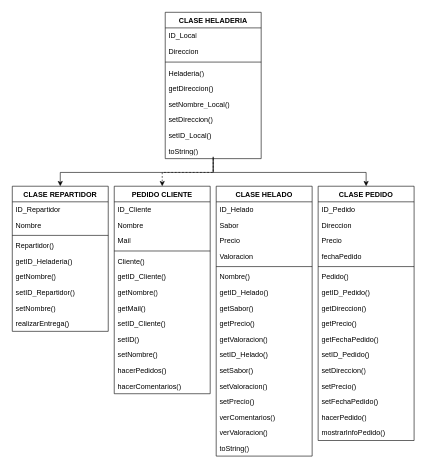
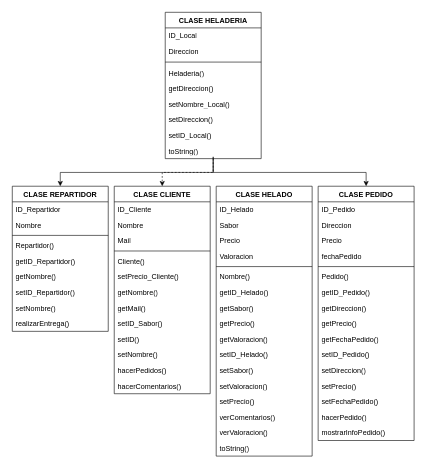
  <mxCell id="0" />
  <mxCell id="1" parent="0" />
  <mxCell id="2" style="edgeStyle=orthogonalEdgeStyle;rounded=0;orthogonalLoop=1;jettySize=auto;html=1;entryX=0.5;entryY=0;entryDx=0;entryDy=0;" edge="1" parent="1" target="64"><mxGeometry relative="1" as="geometry"><mxPoint x="355" y="261" as="sourcePoint" /><mxPoint x="100" y="307" as="targetPoint" /><Array as="points"><mxPoint x="355" y="287" /><mxPoint x="100" y="287" /></Array></mxGeometry></mxCell>
  <mxCell id="3" style="edgeStyle=orthogonalEdgeStyle;rounded=0;orthogonalLoop=1;jettySize=auto;html=1;dashed=1;" edge="1" parent="1" source="5" target="15"><mxGeometry relative="1" as="geometry" /></mxCell>
  <mxCell id="4" style="edgeStyle=orthogonalEdgeStyle;rounded=0;orthogonalLoop=1;jettySize=auto;html=1;entryX=0.5;entryY=0;entryDx=0;entryDy=0;" edge="1" parent="1" target="47"><mxGeometry relative="1" as="geometry"><mxPoint x="355" y="261" as="sourcePoint" /><mxPoint x="610" y="307" as="targetPoint" /><Array as="points"><mxPoint x="355" y="287" /><mxPoint x="610" y="287" /></Array></mxGeometry></mxCell>
  <mxCell id="5" value="CLASE HELADERIA" style="swimlane;fontStyle=1;align=center;verticalAlign=top;childLayout=stackLayout;horizontal=1;startSize=26;horizontalStack=0;resizeParent=1;resizeParentMax=0;resizeLast=0;collapsible=1;marginBottom=0;whiteSpace=wrap;html=1;" vertex="1" parent="1"><mxGeometry x="275" y="20" width="160" height="244" as="geometry"><mxRectangle x="120" y="106" width="150" height="30" as="alternateBounds" /></mxGeometry></mxCell>
  <mxCell id="6" value="ID_Local" style="text;strokeColor=none;fillColor=none;align=left;verticalAlign=top;spacingLeft=4;spacingRight=4;overflow=hidden;rotatable=0;points=[[0,0.5],[1,0.5]];portConstraint=eastwest;whiteSpace=wrap;html=1;" vertex="1" parent="5"><mxGeometry y="26" width="160" height="26" as="geometry" /></mxCell>
  <mxCell id="7" value="Direccion" style="text;strokeColor=none;fillColor=none;align=left;verticalAlign=top;spacingLeft=4;spacingRight=4;overflow=hidden;rotatable=0;points=[[0,0.5],[1,0.5]];portConstraint=eastwest;whiteSpace=wrap;html=1;" vertex="1" parent="5"><mxGeometry y="52" width="160" height="26" as="geometry" /></mxCell>
  <mxCell id="8" value="" style="line;strokeWidth=1;fillColor=none;align=left;verticalAlign=middle;spacingTop=-1;spacingLeft=3;spacingRight=3;rotatable=0;labelPosition=right;points=[];portConstraint=eastwest;strokeColor=inherit;" vertex="1" parent="5"><mxGeometry y="78" width="160" height="10" as="geometry" /></mxCell>
  <mxCell id="9" value="Heladeria()" style="text;strokeColor=none;fillColor=none;align=left;verticalAlign=top;spacingLeft=4;spacingRight=4;overflow=hidden;rotatable=0;points=[[0,0.5],[1,0.5]];portConstraint=eastwest;whiteSpace=wrap;html=1;" vertex="1" parent="5"><mxGeometry y="88" width="160" height="26" as="geometry" /></mxCell>
  <mxCell id="10" value="getDireccion()" style="text;strokeColor=none;fillColor=none;align=left;verticalAlign=top;spacingLeft=4;spacingRight=4;overflow=hidden;rotatable=0;points=[[0,0.5],[1,0.5]];portConstraint=eastwest;whiteSpace=wrap;html=1;" vertex="1" parent="5"><mxGeometry y="114" width="160" height="26" as="geometry" /></mxCell>
  <mxCell id="11" value="setNombre_Local()" style="text;strokeColor=none;fillColor=none;align=left;verticalAlign=top;spacingLeft=4;spacingRight=4;overflow=hidden;rotatable=0;points=[[0,0.5],[1,0.5]];portConstraint=eastwest;whiteSpace=wrap;html=1;" vertex="1" parent="5"><mxGeometry y="140" width="160" height="26" as="geometry" /></mxCell>
  <mxCell id="12" value="setDireccion()" style="text;strokeColor=none;fillColor=none;align=left;verticalAlign=top;spacingLeft=4;spacingRight=4;overflow=hidden;rotatable=0;points=[[0,0.5],[1,0.5]];portConstraint=eastwest;whiteSpace=wrap;html=1;" vertex="1" parent="5"><mxGeometry y="166" width="160" height="26" as="geometry" /></mxCell>
  <mxCell id="13" value="setID_Local()" style="text;strokeColor=none;fillColor=none;align=left;verticalAlign=top;spacingLeft=4;spacingRight=4;overflow=hidden;rotatable=0;points=[[0,0.5],[1,0.5]];portConstraint=eastwest;whiteSpace=wrap;html=1;" vertex="1" parent="5"><mxGeometry y="192" width="160" height="26" as="geometry" /></mxCell>
  <mxCell id="14" value="toString()" style="text;strokeColor=none;fillColor=none;align=left;verticalAlign=top;spacingLeft=4;spacingRight=4;overflow=hidden;rotatable=0;points=[[0,0.5],[1,0.5]];portConstraint=eastwest;whiteSpace=wrap;html=1;" vertex="1" parent="5"><mxGeometry y="218" width="160" height="26" as="geometry" /></mxCell>
- <mxCell id="15" value="PEDIDO CLIENTE" style="swimlane;fontStyle=1;align=center;verticalAlign=top;childLayout=stackLayout;horizontal=1;startSize=26;horizontalStack=0;resizeParent=1;resizeParentMax=0;resizeLast=0;collapsible=1;marginBottom=0;whiteSpace=wrap;html=1;" vertex="1" parent="1"><mxGeometry x="190" y="310" width="160" height="346" as="geometry"><mxRectangle x="50" y="320" width="130" height="30" as="alternateBounds" /></mxGeometry></mxCell>
+ <mxCell id="15" value="CLASE CLIENTE" style="swimlane;fontStyle=1;align=center;verticalAlign=top;childLayout=stackLayout;horizontal=1;startSize=26;horizontalStack=0;resizeParent=1;resizeParentMax=0;resizeLast=0;collapsible=1;marginBottom=0;whiteSpace=wrap;html=1;" vertex="1" parent="1"><mxGeometry x="190" y="310" width="160" height="346" as="geometry"><mxRectangle x="50" y="320" width="130" height="30" as="alternateBounds" /></mxGeometry></mxCell>
  <mxCell id="16" value="ID_Cliente" style="text;strokeColor=none;fillColor=none;align=left;verticalAlign=top;spacingLeft=4;spacingRight=4;overflow=hidden;rotatable=0;points=[[0,0.5],[1,0.5]];portConstraint=eastwest;whiteSpace=wrap;html=1;" vertex="1" parent="15"><mxGeometry y="26" width="160" height="26" as="geometry" /></mxCell>
  <mxCell id="17" value="Nombre" style="text;strokeColor=none;fillColor=none;align=left;verticalAlign=top;spacingLeft=4;spacingRight=4;overflow=hidden;rotatable=0;points=[[0,0.5],[1,0.5]];portConstraint=eastwest;whiteSpace=wrap;html=1;" vertex="1" parent="15"><mxGeometry y="52" width="160" height="26" as="geometry" /></mxCell>
  <mxCell id="18" value="Mail" style="text;strokeColor=none;fillColor=none;align=left;verticalAlign=top;spacingLeft=4;spacingRight=4;overflow=hidden;rotatable=0;points=[[0,0.5],[1,0.5]];portConstraint=eastwest;whiteSpace=wrap;html=1;" vertex="1" parent="15"><mxGeometry y="78" width="160" height="26" as="geometry" /></mxCell>
  <mxCell id="19" value="" style="line;strokeWidth=1;fillColor=none;align=left;verticalAlign=middle;spacingTop=-1;spacingLeft=3;spacingRight=3;rotatable=0;labelPosition=right;points=[];portConstraint=eastwest;strokeColor=inherit;" vertex="1" parent="15"><mxGeometry y="104" width="160" height="8" as="geometry" /></mxCell>
  <mxCell id="20" value="Cliente()" style="text;strokeColor=none;fillColor=none;align=left;verticalAlign=top;spacingLeft=4;spacingRight=4;overflow=hidden;rotatable=0;points=[[0,0.5],[1,0.5]];portConstraint=eastwest;whiteSpace=wrap;html=1;" vertex="1" parent="15"><mxGeometry y="112" width="160" height="26" as="geometry" /></mxCell>
- <mxCell id="21" value="getID_Cliente()" style="text;strokeColor=none;fillColor=none;align=left;verticalAlign=top;spacingLeft=4;spacingRight=4;overflow=hidden;rotatable=0;points=[[0,0.5],[1,0.5]];portConstraint=eastwest;whiteSpace=wrap;html=1;" vertex="1" parent="15"><mxGeometry y="138" width="160" height="26" as="geometry" /></mxCell>
+ <mxCell id="21" value="setPrecio_Cliente()" style="text;strokeColor=none;fillColor=none;align=left;verticalAlign=top;spacingLeft=4;spacingRight=4;overflow=hidden;rotatable=0;points=[[0,0.5],[1,0.5]];portConstraint=eastwest;whiteSpace=wrap;html=1;" vertex="1" parent="15"><mxGeometry y="138" width="160" height="26" as="geometry" /></mxCell>
  <mxCell id="22" value="getNombre()" style="text;strokeColor=none;fillColor=none;align=left;verticalAlign=top;spacingLeft=4;spacingRight=4;overflow=hidden;rotatable=0;points=[[0,0.5],[1,0.5]];portConstraint=eastwest;whiteSpace=wrap;html=1;" vertex="1" parent="15"><mxGeometry y="164" width="160" height="26" as="geometry" /></mxCell>
  <mxCell id="23" value="getMail()" style="text;strokeColor=none;fillColor=none;align=left;verticalAlign=top;spacingLeft=4;spacingRight=4;overflow=hidden;rotatable=0;points=[[0,0.5],[1,0.5]];portConstraint=eastwest;whiteSpace=wrap;html=1;" vertex="1" parent="15"><mxGeometry y="190" width="160" height="26" as="geometry" /></mxCell>
- <mxCell id="24" value="setID_Cliente()" style="text;strokeColor=none;fillColor=none;align=left;verticalAlign=top;spacingLeft=4;spacingRight=4;overflow=hidden;rotatable=0;points=[[0,0.5],[1,0.5]];portConstraint=eastwest;whiteSpace=wrap;html=1;" vertex="1" parent="15"><mxGeometry y="216" width="160" height="26" as="geometry" /></mxCell>
+ <mxCell id="24" value="setID_Sabor()" style="text;strokeColor=none;fillColor=none;align=left;verticalAlign=top;spacingLeft=4;spacingRight=4;overflow=hidden;rotatable=0;points=[[0,0.5],[1,0.5]];portConstraint=eastwest;whiteSpace=wrap;html=1;" vertex="1" parent="15"><mxGeometry y="216" width="160" height="26" as="geometry" /></mxCell>
  <mxCell id="25" value="setID()" style="text;strokeColor=none;fillColor=none;align=left;verticalAlign=top;spacingLeft=4;spacingRight=4;overflow=hidden;rotatable=0;points=[[0,0.5],[1,0.5]];portConstraint=eastwest;whiteSpace=wrap;html=1;" vertex="1" parent="15"><mxGeometry y="242" width="160" height="26" as="geometry" /></mxCell>
  <mxCell id="26" value="setNombre()" style="text;strokeColor=none;fillColor=none;align=left;verticalAlign=top;spacingLeft=4;spacingRight=4;overflow=hidden;rotatable=0;points=[[0,0.5],[1,0.5]];portConstraint=eastwest;whiteSpace=wrap;html=1;" vertex="1" parent="15"><mxGeometry y="268" width="160" height="26" as="geometry" /></mxCell>
  <mxCell id="27" value="hacerPedidos()" style="text;strokeColor=none;fillColor=none;align=left;verticalAlign=top;spacingLeft=4;spacingRight=4;overflow=hidden;rotatable=0;points=[[0,0.5],[1,0.5]];portConstraint=eastwest;whiteSpace=wrap;html=1;" vertex="1" parent="15"><mxGeometry y="294" width="160" height="26" as="geometry" /></mxCell>
  <mxCell id="28" value="hacerComentarios()" style="text;strokeColor=none;fillColor=none;align=left;verticalAlign=top;spacingLeft=4;spacingRight=4;overflow=hidden;rotatable=0;points=[[0,0.5],[1,0.5]];portConstraint=eastwest;whiteSpace=wrap;html=1;" vertex="1" parent="15"><mxGeometry y="320" width="160" height="26" as="geometry" /></mxCell>
  <mxCell id="29" value="CLASE HELADO" style="swimlane;fontStyle=1;align=center;verticalAlign=top;childLayout=stackLayout;horizontal=1;startSize=26;horizontalStack=0;resizeParent=1;resizeParentMax=0;resizeLast=0;collapsible=1;marginBottom=0;whiteSpace=wrap;html=1;" vertex="1" parent="1"><mxGeometry x="360" y="310" width="160" height="450" as="geometry" /></mxCell>
  <mxCell id="30" value="ID_Helado" style="text;strokeColor=none;fillColor=none;align=left;verticalAlign=top;spacingLeft=4;spacingRight=4;overflow=hidden;rotatable=0;points=[[0,0.5],[1,0.5]];portConstraint=eastwest;whiteSpace=wrap;html=1;" vertex="1" parent="29"><mxGeometry y="26" width="160" height="26" as="geometry" /></mxCell>
  <mxCell id="31" value="Sabor" style="text;strokeColor=none;fillColor=none;align=left;verticalAlign=top;spacingLeft=4;spacingRight=4;overflow=hidden;rotatable=0;points=[[0,0.5],[1,0.5]];portConstraint=eastwest;whiteSpace=wrap;html=1;" vertex="1" parent="29"><mxGeometry y="52" width="160" height="26" as="geometry" /></mxCell>
  <mxCell id="32" value="Precio" style="text;strokeColor=none;fillColor=none;align=left;verticalAlign=top;spacingLeft=4;spacingRight=4;overflow=hidden;rotatable=0;points=[[0,0.5],[1,0.5]];portConstraint=eastwest;whiteSpace=wrap;html=1;" vertex="1" parent="29"><mxGeometry y="78" width="160" height="26" as="geometry" /></mxCell>
  <mxCell id="33" value="Valoracion" style="text;strokeColor=none;fillColor=none;align=left;verticalAlign=top;spacingLeft=4;spacingRight=4;overflow=hidden;rotatable=0;points=[[0,0.5],[1,0.5]];portConstraint=eastwest;whiteSpace=wrap;html=1;" vertex="1" parent="29"><mxGeometry y="104" width="160" height="26" as="geometry" /></mxCell>
  <mxCell id="34" value="" style="line;strokeWidth=1;fillColor=none;align=left;verticalAlign=middle;spacingTop=-1;spacingLeft=3;spacingRight=3;rotatable=0;labelPosition=right;points=[];portConstraint=eastwest;strokeColor=inherit;" vertex="1" parent="29"><mxGeometry y="130" width="160" height="8" as="geometry" /></mxCell>
  <mxCell id="35" value="Nombre()" style="text;strokeColor=none;fillColor=none;align=left;verticalAlign=top;spacingLeft=4;spacingRight=4;overflow=hidden;rotatable=0;points=[[0,0.5],[1,0.5]];portConstraint=eastwest;whiteSpace=wrap;html=1;" vertex="1" parent="29"><mxGeometry y="138" width="160" height="26" as="geometry" /></mxCell>
  <mxCell id="36" value="getID_Helado()" style="text;strokeColor=none;fillColor=none;align=left;verticalAlign=top;spacingLeft=4;spacingRight=4;overflow=hidden;rotatable=0;points=[[0,0.5],[1,0.5]];portConstraint=eastwest;whiteSpace=wrap;html=1;" vertex="1" parent="29"><mxGeometry y="164" width="160" height="26" as="geometry" /></mxCell>
  <mxCell id="37" value="getSabor()" style="text;strokeColor=none;fillColor=none;align=left;verticalAlign=top;spacingLeft=4;spacingRight=4;overflow=hidden;rotatable=0;points=[[0,0.5],[1,0.5]];portConstraint=eastwest;whiteSpace=wrap;html=1;" vertex="1" parent="29"><mxGeometry y="190" width="160" height="26" as="geometry" /></mxCell>
  <mxCell id="38" value="getPrecio()" style="text;strokeColor=none;fillColor=none;align=left;verticalAlign=top;spacingLeft=4;spacingRight=4;overflow=hidden;rotatable=0;points=[[0,0.5],[1,0.5]];portConstraint=eastwest;whiteSpace=wrap;html=1;" vertex="1" parent="29"><mxGeometry y="216" width="160" height="26" as="geometry" /></mxCell>
  <mxCell id="39" value="getValoracion()" style="text;strokeColor=none;fillColor=none;align=left;verticalAlign=top;spacingLeft=4;spacingRight=4;overflow=hidden;rotatable=0;points=[[0,0.5],[1,0.5]];portConstraint=eastwest;whiteSpace=wrap;html=1;" vertex="1" parent="29"><mxGeometry y="242" width="160" height="26" as="geometry" /></mxCell>
  <mxCell id="40" value="setID_Helado()" style="text;strokeColor=none;fillColor=none;align=left;verticalAlign=top;spacingLeft=4;spacingRight=4;overflow=hidden;rotatable=0;points=[[0,0.5],[1,0.5]];portConstraint=eastwest;whiteSpace=wrap;html=1;" vertex="1" parent="29"><mxGeometry y="268" width="160" height="26" as="geometry" /></mxCell>
  <mxCell id="41" value="setSabor()" style="text;strokeColor=none;fillColor=none;align=left;verticalAlign=top;spacingLeft=4;spacingRight=4;overflow=hidden;rotatable=0;points=[[0,0.5],[1,0.5]];portConstraint=eastwest;whiteSpace=wrap;html=1;" vertex="1" parent="29"><mxGeometry y="294" width="160" height="26" as="geometry" /></mxCell>
  <mxCell id="42" value="setValoracion()" style="text;strokeColor=none;fillColor=none;align=left;verticalAlign=top;spacingLeft=4;spacingRight=4;overflow=hidden;rotatable=0;points=[[0,0.5],[1,0.5]];portConstraint=eastwest;whiteSpace=wrap;html=1;" vertex="1" parent="29"><mxGeometry y="320" width="160" height="26" as="geometry" /></mxCell>
  <mxCell id="43" value="setPrecio()" style="text;strokeColor=none;fillColor=none;align=left;verticalAlign=top;spacingLeft=4;spacingRight=4;overflow=hidden;rotatable=0;points=[[0,0.5],[1,0.5]];portConstraint=eastwest;whiteSpace=wrap;html=1;" vertex="1" parent="29"><mxGeometry y="346" width="160" height="26" as="geometry" /></mxCell>
  <mxCell id="44" value="verComentarios()" style="text;strokeColor=none;fillColor=none;align=left;verticalAlign=top;spacingLeft=4;spacingRight=4;overflow=hidden;rotatable=0;points=[[0,0.5],[1,0.5]];portConstraint=eastwest;whiteSpace=wrap;html=1;" vertex="1" parent="29"><mxGeometry y="372" width="160" height="26" as="geometry" /></mxCell>
  <mxCell id="45" value="verValoracion()" style="text;strokeColor=none;fillColor=none;align=left;verticalAlign=top;spacingLeft=4;spacingRight=4;overflow=hidden;rotatable=0;points=[[0,0.5],[1,0.5]];portConstraint=eastwest;whiteSpace=wrap;html=1;" vertex="1" parent="29"><mxGeometry y="398" width="160" height="26" as="geometry" /></mxCell>
  <mxCell id="46" value="toString()" style="text;strokeColor=none;fillColor=none;align=left;verticalAlign=top;spacingLeft=4;spacingRight=4;overflow=hidden;rotatable=0;points=[[0,0.5],[1,0.5]];portConstraint=eastwest;whiteSpace=wrap;html=1;" vertex="1" parent="29"><mxGeometry y="424" width="160" height="26" as="geometry" /></mxCell>
  <mxCell id="47" value="CLASE PEDIDO" style="swimlane;fontStyle=1;align=center;verticalAlign=top;childLayout=stackLayout;horizontal=1;startSize=26;horizontalStack=0;resizeParent=1;resizeParentMax=0;resizeLast=0;collapsible=1;marginBottom=0;whiteSpace=wrap;html=1;" vertex="1" parent="1"><mxGeometry x="530" y="310" width="160" height="424" as="geometry" /></mxCell>
  <mxCell id="48" value="ID_Pedido" style="text;strokeColor=none;fillColor=none;align=left;verticalAlign=top;spacingLeft=4;spacingRight=4;overflow=hidden;rotatable=0;points=[[0,0.5],[1,0.5]];portConstraint=eastwest;whiteSpace=wrap;html=1;" vertex="1" parent="47"><mxGeometry y="26" width="160" height="26" as="geometry" /></mxCell>
  <mxCell id="49" value="Direccion" style="text;strokeColor=none;fillColor=none;align=left;verticalAlign=top;spacingLeft=4;spacingRight=4;overflow=hidden;rotatable=0;points=[[0,0.5],[1,0.5]];portConstraint=eastwest;whiteSpace=wrap;html=1;" vertex="1" parent="47"><mxGeometry y="52" width="160" height="26" as="geometry" /></mxCell>
  <mxCell id="50" value="Precio" style="text;strokeColor=none;fillColor=none;align=left;verticalAlign=top;spacingLeft=4;spacingRight=4;overflow=hidden;rotatable=0;points=[[0,0.5],[1,0.5]];portConstraint=eastwest;whiteSpace=wrap;html=1;" vertex="1" parent="47"><mxGeometry y="78" width="160" height="26" as="geometry" /></mxCell>
  <mxCell id="51" value="fechaPedido" style="text;strokeColor=none;fillColor=none;align=left;verticalAlign=top;spacingLeft=4;spacingRight=4;overflow=hidden;rotatable=0;points=[[0,0.5],[1,0.5]];portConstraint=eastwest;whiteSpace=wrap;html=1;" vertex="1" parent="47"><mxGeometry y="104" width="160" height="26" as="geometry" /></mxCell>
  <mxCell id="52" value="" style="line;strokeWidth=1;fillColor=none;align=left;verticalAlign=middle;spacingTop=-1;spacingLeft=3;spacingRight=3;rotatable=0;labelPosition=right;points=[];portConstraint=eastwest;strokeColor=inherit;" vertex="1" parent="47"><mxGeometry y="130" width="160" height="8" as="geometry" /></mxCell>
  <mxCell id="53" value="Pedido()" style="text;strokeColor=none;fillColor=none;align=left;verticalAlign=top;spacingLeft=4;spacingRight=4;overflow=hidden;rotatable=0;points=[[0,0.5],[1,0.5]];portConstraint=eastwest;whiteSpace=wrap;html=1;" vertex="1" parent="47"><mxGeometry y="138" width="160" height="26" as="geometry" /></mxCell>
  <mxCell id="54" value="getID_Pedido()" style="text;strokeColor=none;fillColor=none;align=left;verticalAlign=top;spacingLeft=4;spacingRight=4;overflow=hidden;rotatable=0;points=[[0,0.5],[1,0.5]];portConstraint=eastwest;whiteSpace=wrap;html=1;" vertex="1" parent="47"><mxGeometry y="164" width="160" height="26" as="geometry" /></mxCell>
  <mxCell id="55" value="getDireccion()" style="text;strokeColor=none;fillColor=none;align=left;verticalAlign=top;spacingLeft=4;spacingRight=4;overflow=hidden;rotatable=0;points=[[0,0.5],[1,0.5]];portConstraint=eastwest;whiteSpace=wrap;html=1;" vertex="1" parent="47"><mxGeometry y="190" width="160" height="26" as="geometry" /></mxCell>
  <mxCell id="56" value="getPrecio()" style="text;strokeColor=none;fillColor=none;align=left;verticalAlign=top;spacingLeft=4;spacingRight=4;overflow=hidden;rotatable=0;points=[[0,0.5],[1,0.5]];portConstraint=eastwest;whiteSpace=wrap;html=1;" vertex="1" parent="47"><mxGeometry y="216" width="160" height="26" as="geometry" /></mxCell>
  <mxCell id="57" value="getFechaPedido()" style="text;strokeColor=none;fillColor=none;align=left;verticalAlign=top;spacingLeft=4;spacingRight=4;overflow=hidden;rotatable=0;points=[[0,0.5],[1,0.5]];portConstraint=eastwest;whiteSpace=wrap;html=1;" vertex="1" parent="47"><mxGeometry y="242" width="160" height="26" as="geometry" /></mxCell>
  <mxCell id="58" value="setID_Pedido()" style="text;strokeColor=none;fillColor=none;align=left;verticalAlign=top;spacingLeft=4;spacingRight=4;overflow=hidden;rotatable=0;points=[[0,0.5],[1,0.5]];portConstraint=eastwest;whiteSpace=wrap;html=1;" vertex="1" parent="47"><mxGeometry y="268" width="160" height="26" as="geometry" /></mxCell>
  <mxCell id="59" value="setDireccion()" style="text;strokeColor=none;fillColor=none;align=left;verticalAlign=top;spacingLeft=4;spacingRight=4;overflow=hidden;rotatable=0;points=[[0,0.5],[1,0.5]];portConstraint=eastwest;whiteSpace=wrap;html=1;" vertex="1" parent="47"><mxGeometry y="294" width="160" height="26" as="geometry" /></mxCell>
  <mxCell id="60" value="setPrecio()" style="text;strokeColor=none;fillColor=none;align=left;verticalAlign=top;spacingLeft=4;spacingRight=4;overflow=hidden;rotatable=0;points=[[0,0.5],[1,0.5]];portConstraint=eastwest;whiteSpace=wrap;html=1;" vertex="1" parent="47"><mxGeometry y="320" width="160" height="26" as="geometry" /></mxCell>
  <mxCell id="61" value="setFechaPedido()" style="text;strokeColor=none;fillColor=none;align=left;verticalAlign=top;spacingLeft=4;spacingRight=4;overflow=hidden;rotatable=0;points=[[0,0.5],[1,0.5]];portConstraint=eastwest;whiteSpace=wrap;html=1;" vertex="1" parent="47"><mxGeometry y="346" width="160" height="26" as="geometry" /></mxCell>
  <mxCell id="62" value="hacerPedido()" style="text;strokeColor=none;fillColor=none;align=left;verticalAlign=top;spacingLeft=4;spacingRight=4;overflow=hidden;rotatable=0;points=[[0,0.5],[1,0.5]];portConstraint=eastwest;whiteSpace=wrap;html=1;" vertex="1" parent="47"><mxGeometry y="372" width="160" height="26" as="geometry" /></mxCell>
  <mxCell id="63" value="mostrarInfoPedido()" style="text;strokeColor=none;fillColor=none;align=left;verticalAlign=top;spacingLeft=4;spacingRight=4;overflow=hidden;rotatable=0;points=[[0,0.5],[1,0.5]];portConstraint=eastwest;whiteSpace=wrap;html=1;" vertex="1" parent="47"><mxGeometry y="398" width="160" height="26" as="geometry" /></mxCell>
  <mxCell id="64" value="CLASE REPARTIDOR" style="swimlane;fontStyle=1;align=center;verticalAlign=top;childLayout=stackLayout;horizontal=1;startSize=26;horizontalStack=0;resizeParent=1;resizeParentMax=0;resizeLast=0;collapsible=1;marginBottom=0;whiteSpace=wrap;html=1;" vertex="1" parent="1"><mxGeometry x="20" y="310" width="160" height="242" as="geometry"><mxRectangle x="50" y="320" width="130" height="30" as="alternateBounds" /></mxGeometry></mxCell>
  <mxCell id="65" value="ID_Repartidor" style="text;strokeColor=none;fillColor=none;align=left;verticalAlign=top;spacingLeft=4;spacingRight=4;overflow=hidden;rotatable=0;points=[[0,0.5],[1,0.5]];portConstraint=eastwest;whiteSpace=wrap;html=1;" vertex="1" parent="64"><mxGeometry y="26" width="160" height="26" as="geometry" /></mxCell>
  <mxCell id="66" value="Nombre" style="text;strokeColor=none;fillColor=none;align=left;verticalAlign=top;spacingLeft=4;spacingRight=4;overflow=hidden;rotatable=0;points=[[0,0.5],[1,0.5]];portConstraint=eastwest;whiteSpace=wrap;html=1;" vertex="1" parent="64"><mxGeometry y="52" width="160" height="26" as="geometry" /></mxCell>
  <mxCell id="67" value="" style="line;strokeWidth=1;fillColor=none;align=left;verticalAlign=middle;spacingTop=-1;spacingLeft=3;spacingRight=3;rotatable=0;labelPosition=right;points=[];portConstraint=eastwest;strokeColor=inherit;" vertex="1" parent="64"><mxGeometry y="78" width="160" height="8" as="geometry" /></mxCell>
  <mxCell id="68" value="Repartidor()" style="text;strokeColor=none;fillColor=none;align=left;verticalAlign=top;spacingLeft=4;spacingRight=4;overflow=hidden;rotatable=0;points=[[0,0.5],[1,0.5]];portConstraint=eastwest;whiteSpace=wrap;html=1;" vertex="1" parent="64"><mxGeometry y="86" width="160" height="26" as="geometry" /></mxCell>
- <mxCell id="69" value="getID_Heladeria()" style="text;strokeColor=none;fillColor=none;align=left;verticalAlign=top;spacingLeft=4;spacingRight=4;overflow=hidden;rotatable=0;points=[[0,0.5],[1,0.5]];portConstraint=eastwest;whiteSpace=wrap;html=1;" vertex="1" parent="64"><mxGeometry y="112" width="160" height="26" as="geometry" /></mxCell>
+ <mxCell id="69" value="getID_Repartidor()" style="text;strokeColor=none;fillColor=none;align=left;verticalAlign=top;spacingLeft=4;spacingRight=4;overflow=hidden;rotatable=0;points=[[0,0.5],[1,0.5]];portConstraint=eastwest;whiteSpace=wrap;html=1;" vertex="1" parent="64"><mxGeometry y="112" width="160" height="26" as="geometry" /></mxCell>
  <mxCell id="70" value="getNombre()" style="text;strokeColor=none;fillColor=none;align=left;verticalAlign=top;spacingLeft=4;spacingRight=4;overflow=hidden;rotatable=0;points=[[0,0.5],[1,0.5]];portConstraint=eastwest;whiteSpace=wrap;html=1;" vertex="1" parent="64"><mxGeometry y="138" width="160" height="26" as="geometry" /></mxCell>
  <mxCell id="71" value="setID_Repartidor()" style="text;strokeColor=none;fillColor=none;align=left;verticalAlign=top;spacingLeft=4;spacingRight=4;overflow=hidden;rotatable=0;points=[[0,0.5],[1,0.5]];portConstraint=eastwest;whiteSpace=wrap;html=1;" vertex="1" parent="64"><mxGeometry y="164" width="160" height="26" as="geometry" /></mxCell>
  <mxCell id="72" value="setNombre()" style="text;strokeColor=none;fillColor=none;align=left;verticalAlign=top;spacingLeft=4;spacingRight=4;overflow=hidden;rotatable=0;points=[[0,0.5],[1,0.5]];portConstraint=eastwest;whiteSpace=wrap;html=1;" vertex="1" parent="64"><mxGeometry y="190" width="160" height="26" as="geometry" /></mxCell>
  <mxCell id="73" value="realizarEntrega()" style="text;strokeColor=none;fillColor=none;align=left;verticalAlign=top;spacingLeft=4;spacingRight=4;overflow=hidden;rotatable=0;points=[[0,0.5],[1,0.5]];portConstraint=eastwest;whiteSpace=wrap;html=1;" vertex="1" parent="64"><mxGeometry y="216" width="160" height="26" as="geometry" /></mxCell>
